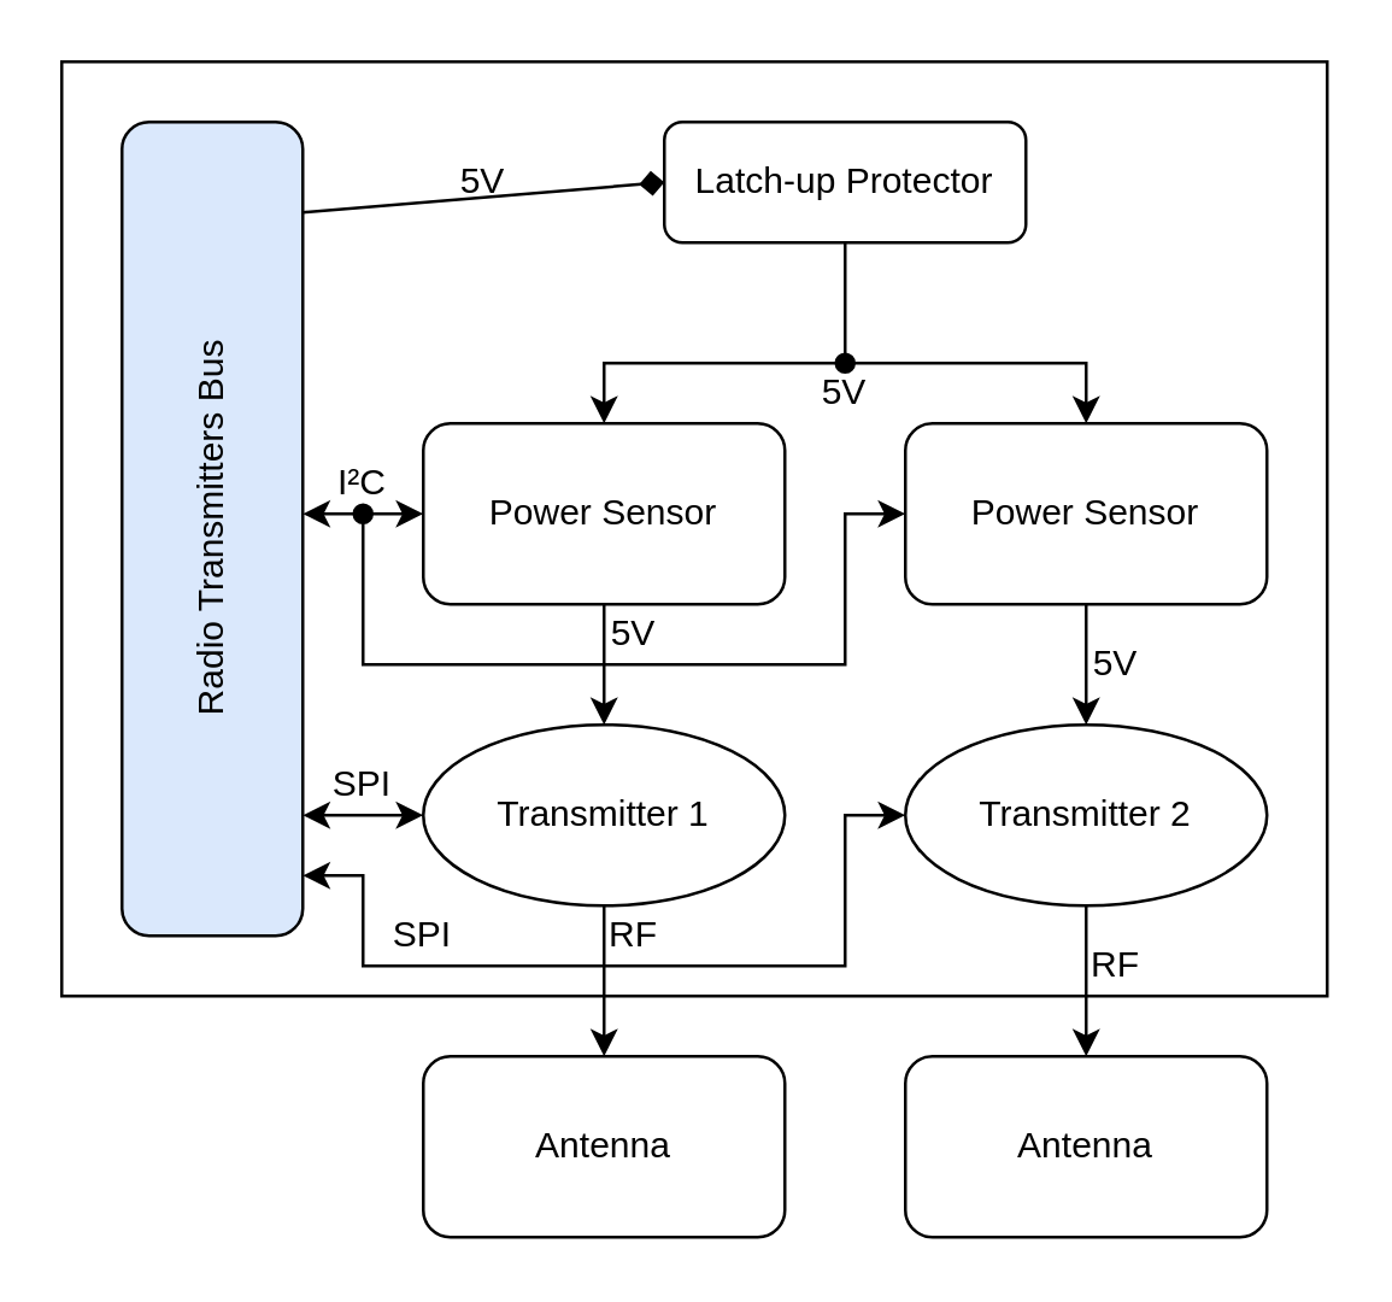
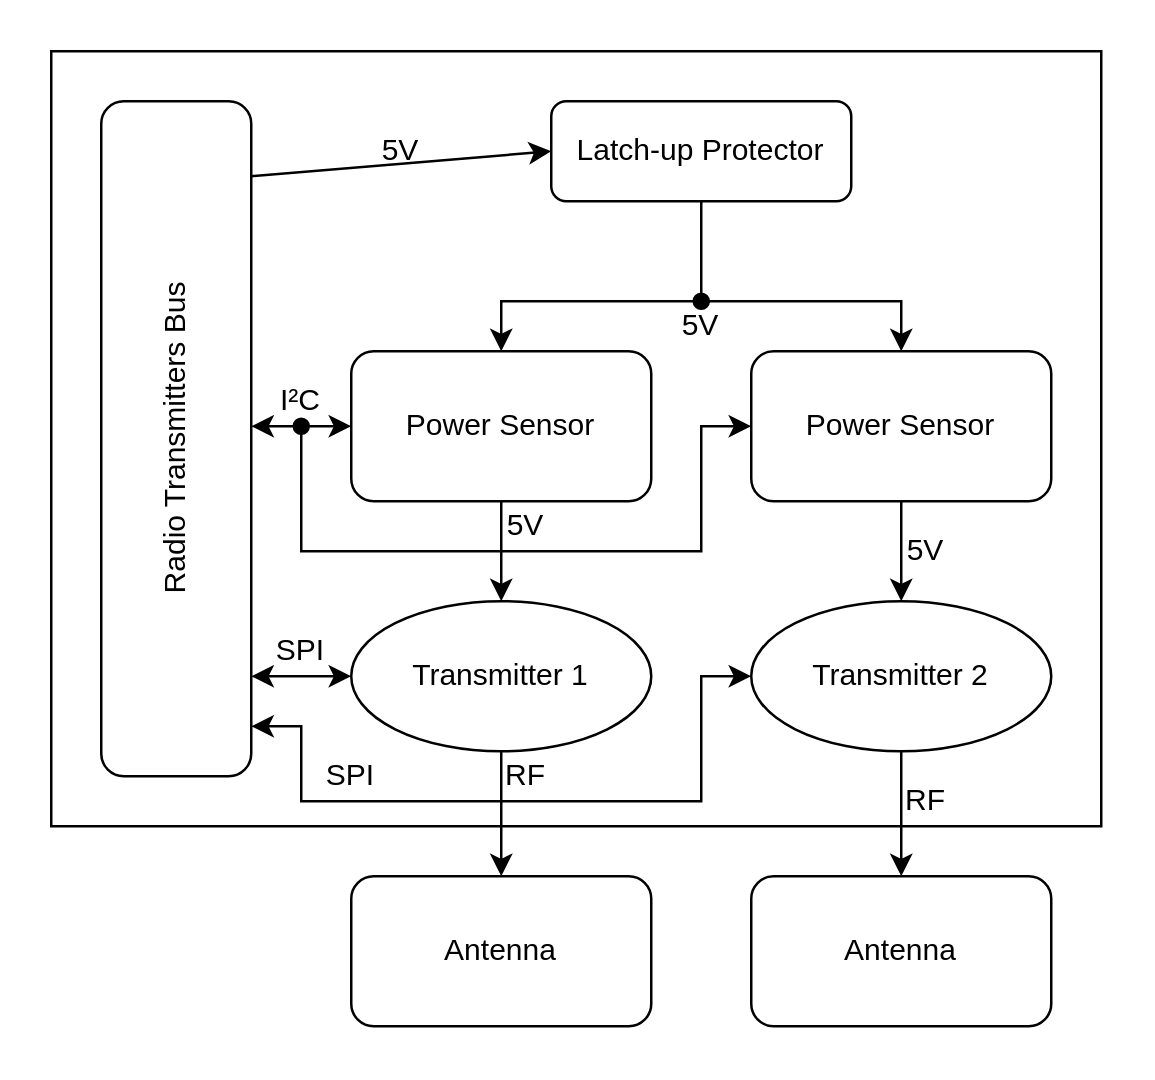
  <mxCell id="0" />
  <mxCell id="1" parent="0" />
  <mxCell id="2" value="" style="rounded=0;whiteSpace=wrap;html=1;" vertex="1" parent="1"><mxGeometry x="20" y="20" width="420" height="310" as="geometry" /></mxCell>
  <mxCell id="3" value="Antenna" style="rounded=1;whiteSpace=wrap;html=1;" vertex="1" parent="1"><mxGeometry x="140" y="350" width="120" height="60" as="geometry" /></mxCell>
  <mxCell id="4" value="&lt;div&gt;Transmitter 1&lt;/div&gt;" style="ellipse;whiteSpace=wrap;html=1;" vertex="1" parent="1"><mxGeometry x="140" y="240" width="120" height="60" as="geometry" /></mxCell>
  <mxCell id="5" value="&lt;div&gt;Transmitter 2&lt;/div&gt;" style="ellipse;whiteSpace=wrap;html=1;" vertex="1" parent="1"><mxGeometry x="300" y="240" width="120" height="60" as="geometry" /></mxCell>
  <mxCell id="6" value="Antenna" style="rounded=1;whiteSpace=wrap;html=1;" vertex="1" parent="1"><mxGeometry x="300" y="350" width="120" height="60" as="geometry" /></mxCell>
  <mxCell id="7" value="Power Sensor" style="rounded=1;whiteSpace=wrap;html=1;" vertex="1" parent="1"><mxGeometry x="140" y="140" width="120" height="60" as="geometry" /></mxCell>
  <mxCell id="8" value="Latch-up Protector" style="rounded=1;whiteSpace=wrap;html=1;" vertex="1" parent="1"><mxGeometry x="220" y="40" width="120" height="40" as="geometry" /></mxCell>
  <mxCell id="9" value="Power Sensor" style="rounded=1;whiteSpace=wrap;html=1;" vertex="1" parent="1"><mxGeometry x="300" y="140" width="120" height="60" as="geometry" /></mxCell>
  <mxCell id="10" value="" style="endArrow=classic;html=1;rounded=0;entryX=0.5;entryY=0;entryDx=0;entryDy=0;exitX=0.5;exitY=1;exitDx=0;exitDy=0;" edge="1" parent="1" source="8" target="7"><mxGeometry width="50" height="50" relative="1" as="geometry"><mxPoint x="110" y="80" as="sourcePoint" /><mxPoint x="160" y="30" as="targetPoint" /><Array as="points"><mxPoint x="280" y="120" /><mxPoint x="200" y="120" /></Array></mxGeometry></mxCell>
  <mxCell id="11" value="" style="endArrow=classic;html=1;rounded=0;entryX=0.5;entryY=0;entryDx=0;entryDy=0;startArrow=oval;startFill=1;" edge="1" parent="1" target="9"><mxGeometry width="50" height="50" relative="1" as="geometry"><mxPoint x="280" y="120" as="sourcePoint" /><mxPoint x="430" y="70" as="targetPoint" /><Array as="points"><mxPoint x="360" y="120" /></Array></mxGeometry></mxCell>
  <mxCell id="12" value="" style="endArrow=classic;html=1;rounded=0;exitX=0.5;exitY=1;exitDx=0;exitDy=0;entryX=0.5;entryY=0;entryDx=0;entryDy=0;" edge="1" parent="1" source="7" target="4"><mxGeometry width="50" height="50" relative="1" as="geometry"><mxPoint x="270" y="260" as="sourcePoint" /><mxPoint x="320" y="210" as="targetPoint" /></mxGeometry></mxCell>
  <mxCell id="13" value="" style="endArrow=classic;html=1;rounded=0;exitX=0.5;exitY=1;exitDx=0;exitDy=0;entryX=0.5;entryY=0;entryDx=0;entryDy=0;" edge="1" parent="1" source="9" target="5"><mxGeometry width="50" height="50" relative="1" as="geometry"><mxPoint x="270" y="250" as="sourcePoint" /><mxPoint x="320" y="200" as="targetPoint" /></mxGeometry></mxCell>
  <mxCell id="14" value="" style="endArrow=classic;html=1;rounded=0;entryX=0.5;entryY=0;entryDx=0;entryDy=0;exitX=0.5;exitY=1;exitDx=0;exitDy=0;" edge="1" parent="1" source="4" target="3"><mxGeometry width="50" height="50" relative="1" as="geometry"><mxPoint x="30" y="370" as="sourcePoint" /><mxPoint x="80" y="320" as="targetPoint" /></mxGeometry></mxCell>
  <mxCell id="15" value="" style="endArrow=classic;html=1;rounded=0;entryX=0.5;entryY=0;entryDx=0;entryDy=0;exitX=0.5;exitY=1;exitDx=0;exitDy=0;" edge="1" parent="1" source="5" target="6"><mxGeometry width="50" height="50" relative="1" as="geometry"><mxPoint x="40" y="350" as="sourcePoint" /><mxPoint x="90" y="300" as="targetPoint" /></mxGeometry></mxCell>
- <mxCell id="16" value="Radio Transmitters Bus" style="rounded=1;whiteSpace=wrap;html=1;horizontal=0;fillColor=#dae8fc;" vertex="1" parent="1"><mxGeometry x="40" y="40" width="60" height="270" as="geometry" /></mxCell>
- <mxCell id="17" value="" style="endArrow=diamond;html=1;rounded=0;entryX=0;entryY=0.5;entryDx=0;entryDy=0;exitX=1;exitY=0.111;exitDx=0;exitDy=0;exitPerimeter=0;" edge="1" parent="1" source="16" target="8"><mxGeometry width="50" height="50" relative="1" as="geometry"><mxPoint x="110" y="70" as="sourcePoint" /><mxPoint x="190" y="0" as="targetPoint" /></mxGeometry></mxCell>
+ <mxCell id="16" value="Radio Transmitters Bus" style="rounded=1;whiteSpace=wrap;html=1;horizontal=0;" vertex="1" parent="1"><mxGeometry x="40" y="40" width="60" height="270" as="geometry" /></mxCell>
+ <mxCell id="17" value="" style="endArrow=classic;html=1;rounded=0;entryX=0;entryY=0.5;entryDx=0;entryDy=0;exitX=1;exitY=0.111;exitDx=0;exitDy=0;exitPerimeter=0;" edge="1" parent="1" source="16" target="8"><mxGeometry width="50" height="50" relative="1" as="geometry"><mxPoint x="110" y="70" as="sourcePoint" /><mxPoint x="190" y="0" as="targetPoint" /></mxGeometry></mxCell>
  <mxCell id="18" value="5V" style="text;html=1;strokeColor=none;fillColor=none;align=center;verticalAlign=middle;whiteSpace=wrap;rounded=0;" vertex="1" parent="1"><mxGeometry x="150" y="50" width="20" height="20" as="geometry" /></mxCell>
  <mxCell id="19" value="5V" style="text;html=1;strokeColor=none;fillColor=none;align=center;verticalAlign=middle;whiteSpace=wrap;rounded=0;" vertex="1" parent="1"><mxGeometry x="270" y="120" width="20" height="20" as="geometry" /></mxCell>
  <mxCell id="20" value="5V" style="text;html=1;strokeColor=none;fillColor=none;align=center;verticalAlign=middle;whiteSpace=wrap;rounded=0;" vertex="1" parent="1"><mxGeometry x="200" y="200" width="20" height="20" as="geometry" /></mxCell>
  <mxCell id="21" value="5V" style="text;html=1;strokeColor=none;fillColor=none;align=center;verticalAlign=middle;whiteSpace=wrap;rounded=0;" vertex="1" parent="1"><mxGeometry x="360" y="210" width="20" height="20" as="geometry" /></mxCell>
  <mxCell id="22" value="RF" style="text;html=1;strokeColor=none;fillColor=none;align=center;verticalAlign=middle;whiteSpace=wrap;rounded=0;" vertex="1" parent="1"><mxGeometry x="200" y="300" width="20" height="20" as="geometry" /></mxCell>
  <mxCell id="23" value="RF" style="text;html=1;strokeColor=none;fillColor=none;align=center;verticalAlign=middle;whiteSpace=wrap;rounded=0;" vertex="1" parent="1"><mxGeometry x="360" y="310" width="20" height="20" as="geometry" /></mxCell>
  <mxCell id="24" value="" style="endArrow=classic;startArrow=classic;html=1;rounded=0;entryX=0;entryY=0.5;entryDx=0;entryDy=0;" edge="1" parent="1" target="7"><mxGeometry width="50" height="50" relative="1" as="geometry"><mxPoint x="100" y="170" as="sourcePoint" /><mxPoint x="160" y="200" as="targetPoint" /></mxGeometry></mxCell>
  <mxCell id="25" value="" style="endArrow=classic;startArrow=oval;html=1;rounded=0;entryX=0;entryY=0.5;entryDx=0;entryDy=0;startFill=1;" edge="1" parent="1" target="9"><mxGeometry width="50" height="50" relative="1" as="geometry"><mxPoint x="120" y="170" as="sourcePoint" /><mxPoint x="160" y="210" as="targetPoint" /><Array as="points"><mxPoint x="120" y="220" /><mxPoint x="280" y="220" /><mxPoint x="280" y="170" /></Array></mxGeometry></mxCell>
  <mxCell id="26" value="I²C" style="text;html=1;strokeColor=none;fillColor=none;align=center;verticalAlign=middle;whiteSpace=wrap;rounded=0;" vertex="1" parent="1"><mxGeometry x="100" y="150" width="40" height="20" as="geometry" /></mxCell>
  <mxCell id="27" value="" style="endArrow=classic;startArrow=classic;html=1;rounded=0;entryX=0;entryY=0.5;entryDx=0;entryDy=0;" edge="1" parent="1" target="4"><mxGeometry width="50" height="50" relative="1" as="geometry"><mxPoint x="100" y="270" as="sourcePoint" /><mxPoint x="100" y="340" as="targetPoint" /></mxGeometry></mxCell>
  <mxCell id="28" value="" style="endArrow=classic;startArrow=classic;html=1;rounded=0;entryX=0;entryY=0.5;entryDx=0;entryDy=0;" edge="1" parent="1" target="5"><mxGeometry width="50" height="50" relative="1" as="geometry"><mxPoint x="100" y="290" as="sourcePoint" /><mxPoint x="290" y="310" as="targetPoint" /><Array as="points"><mxPoint x="120" y="290" /><mxPoint x="120" y="320" /><mxPoint x="280" y="320" /><mxPoint x="280" y="270" /></Array></mxGeometry></mxCell>
  <mxCell id="29" value="SPI" style="text;html=1;strokeColor=none;fillColor=none;align=center;verticalAlign=middle;whiteSpace=wrap;rounded=0;" vertex="1" parent="1"><mxGeometry x="100" y="250" width="40" height="20" as="geometry" /></mxCell>
  <mxCell id="30" value="SPI" style="text;html=1;strokeColor=none;fillColor=none;align=center;verticalAlign=middle;whiteSpace=wrap;rounded=0;" vertex="1" parent="1"><mxGeometry x="120" y="300" width="40" height="20" as="geometry" /></mxCell>
